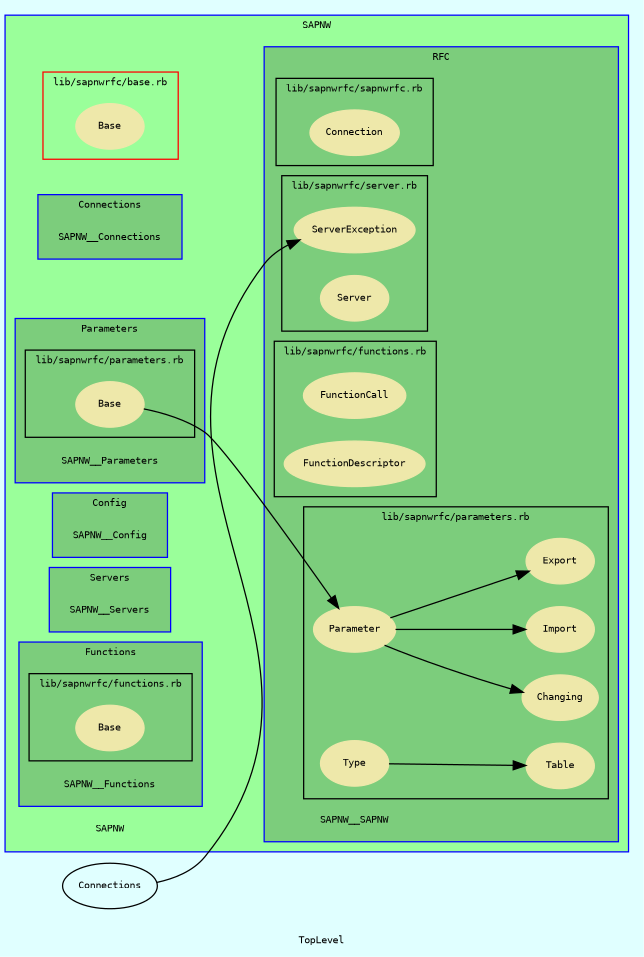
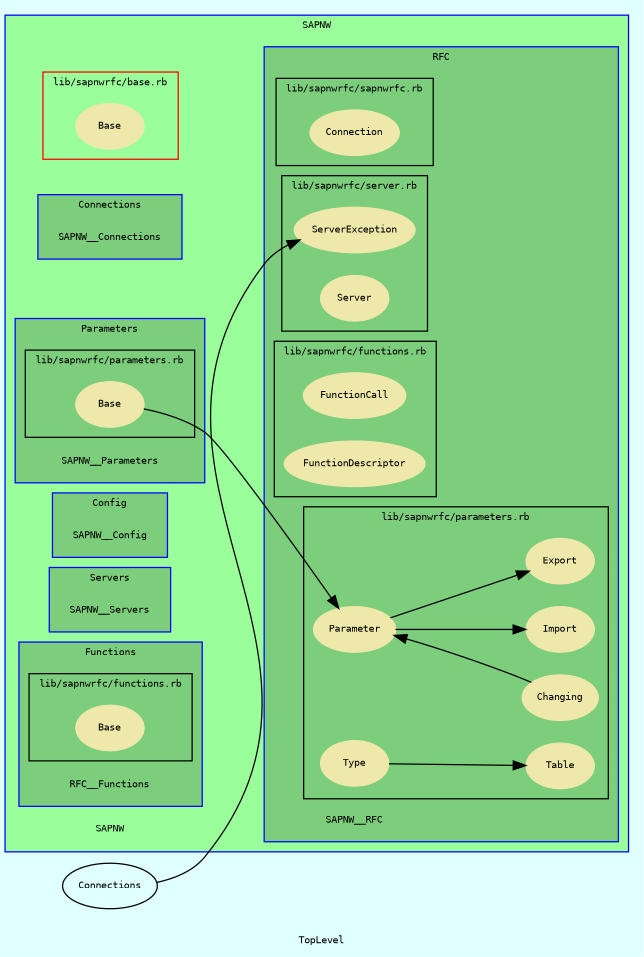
  digraph {
    bgcolor=lightcyan1
    compound=true
    fontname="DejaVu Sans Mono"
    fontsize=8
    label=TopLevel
    rankdir=LR
    node [color=palegoldenrod fontcolor=black fontname="DejaVu Sans Mono" fontsize=8 shape=ellipse style=filled]
    edge [fontname="DejaVu Sans Mono"]
    n1 [label=Base]
    SAPNW__Connections [color=black height=0.01 shape=plaintext width=0.75 fontcolor="" style=""]
    n3 [label=Base]
    SAPNW__Parameters [color=black height=0.01 shape=plaintext width=0.01 fontcolor="" style=""]
    SAPNW__Config [color=black height=0.01 shape=plaintext width=0.75 fontcolor="" style=""]
    n6 [label=Connection]
    n7 [label=ServerException]
    n8 [label=Server]
    n9 [label=FunctionCall]
    n10 [label=FunctionDescriptor]
    n11 [label=Parameter]
    n12 [label=Export]
    n13 [label=Changing]
    n14 [label=Table]
    n15 [label=Import]
    n16 [label=Type]
-   SAPNW__RFC [color=black height=0.01 shape=plaintext width=0.01 label=SAPNW__SAPNW fontcolor="" style=""]
+   SAPNW__RFC [color=black height=0.01 shape=plaintext width=0.01 fontcolor="" style=""]
    SAPNW__Servers [color=black height=0.01 shape=plaintext width=0.75 fontcolor="" style=""]
    n19 [label=Base]
-   SAPNW__Functions [color=black height=0.01 shape=plaintext width=0.01 fontcolor="" style=""]
+   SAPNW__Functions [color=black height=0.01 shape=plaintext width=0.01 label=RFC__Functions fontcolor="" style=""]
    SAPNW [color=black height=0.01 shape=plaintext width=0.01 fontcolor="" style=""]
    n22 [color=black label=Connections fontcolor="" shape="" style=""]
    subgraph cluster_1 {
      color=blue
      fillcolor=palegreen1
      label=SAPNW
      style=filled
      SAPNW
      subgraph cluster_2 {
        color=red
        fillcolor=palegreen1
        label="lib/sapnwrfc/base.rb"
        style=filled
        n1
      }
      subgraph cluster_3 {
        color=blue
        fillcolor=palegreen3
        label=Connections
        style=filled
        SAPNW__Connections
      }
      subgraph cluster_4 {
        color=blue
        fillcolor=palegreen3
        label=Parameters
        style=filled
        SAPNW__Parameters
        subgraph cluster_5 {
          color=black
          fillcolor=palegreen3
          label="lib/sapnwrfc/parameters.rb"
          style=filled
          n3
        }
      }
      subgraph cluster_6 {
        color=blue
        fillcolor=palegreen3
        label=Config
        style=filled
        SAPNW__Config
      }
      subgraph cluster_7 {
        color=blue
        fillcolor=palegreen3
        label=RFC
        style=filled
        SAPNW__RFC
        subgraph cluster_8 {
          color=black
          fillcolor=palegreen3
          label="lib/sapnwrfc/sapnwrfc.rb"
          style=filled
          n6
        }
        subgraph cluster_9 {
          color=black
          fillcolor=palegreen3
          label="lib/sapnwrfc/server.rb"
          style=filled
          n7
          n8
        }
        subgraph cluster_10 {
          color=black
          fillcolor=palegreen3
          label="lib/sapnwrfc/functions.rb"
          style=filled
          n9
          n10
        }
        subgraph cluster_11 {
          color=black
          fillcolor=palegreen3
          label="lib/sapnwrfc/parameters.rb"
          style=filled
          n11
          n12
          n13
          n14
          n15
          n16
        }
      }
      subgraph cluster_12 {
        color=blue
        fillcolor=palegreen3
        label=Servers
        style=filled
        SAPNW__Servers
      }
      subgraph cluster_13 {
        color=blue
        fillcolor=palegreen3
        label=Functions
        style=filled
        SAPNW__Functions
        subgraph cluster_14 {
          color=black
          fillcolor=palegreen3
          label="lib/sapnwrfc/functions.rb"
          style=filled
          n19
        }
      }
    }
    n3 -> n11
    n11 -> n12
-   n11 -> n13
+   n13 -> n11
    n11 -> n15
    n16 -> n14
    n22 -> n7
  }
